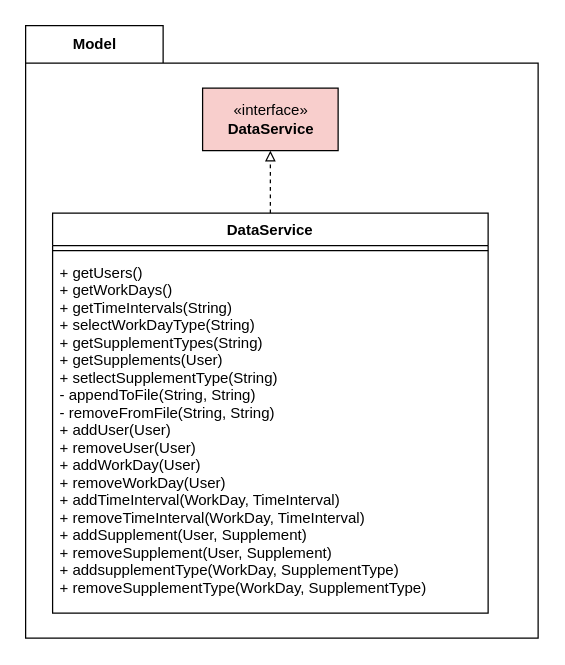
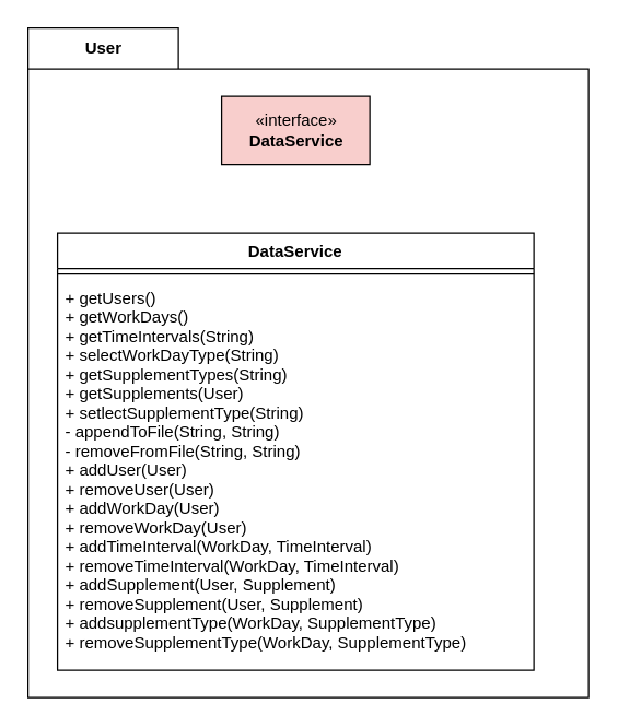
  <mxCell id="0" />
  <mxCell id="1" parent="0" />
- <mxCell id="2" value="Model" style="shape=folder;fontStyle=1;tabWidth=110;tabHeight=30;tabPosition=left;html=1;boundedLbl=1;labelInHeader=1;container=1;collapsible=0;" parent="1" vertex="1"><mxGeometry x="20" y="20" width="410" height="490" as="geometry" /></mxCell>
+ <mxCell id="2" value="User" style="shape=folder;fontStyle=1;tabWidth=110;tabHeight=30;tabPosition=left;html=1;boundedLbl=1;labelInHeader=1;container=1;collapsible=0;" parent="1" vertex="1"><mxGeometry x="20" y="20" width="410" height="490" as="geometry" /></mxCell>
  <mxCell id="3" value="" style="html=1;strokeColor=none;resizeWidth=1;resizeHeight=1;fillColor=none;part=1;connectable=0;allowArrows=0;deletable=0;" parent="2" vertex="1"><mxGeometry width="221.184" height="460" relative="1" as="geometry"><mxPoint y="30" as="offset" /></mxGeometry></mxCell>
- <mxCell id="4" style="edgeStyle=none;html=1;exitX=0.5;exitY=0;exitDx=0;exitDy=0;entryX=0.5;entryY=1;entryDx=0;entryDy=0;endArrow=block;endFill=0;dashed=1;" edge="1" parent="2" source="5" target="8"><mxGeometry relative="1" as="geometry" /></mxCell>
  <mxCell id="5" value="DataService" style="swimlane;fontStyle=1;align=center;verticalAlign=top;childLayout=stackLayout;horizontal=1;startSize=26;horizontalStack=0;resizeParent=1;resizeParentMax=0;resizeLast=0;collapsible=1;marginBottom=0;" parent="2" vertex="1"><mxGeometry x="21.58" y="150" width="348.42" height="320" as="geometry" /></mxCell>
  <mxCell id="6" value="" style="line;strokeWidth=1;fillColor=none;align=left;verticalAlign=middle;spacingTop=-1;spacingLeft=3;spacingRight=3;rotatable=0;labelPosition=right;points=[];portConstraint=eastwest;strokeColor=inherit;" parent="5" vertex="1"><mxGeometry y="26" width="348.42" height="8" as="geometry" /></mxCell>
  <mxCell id="7" value="+ getUsers()&#10;+ getWorkDays()&#10;+ getTimeIntervals(String)&#10;+ selectWorkDayType(String)&#10;+ getSupplementTypes(String)&#10;+ getSupplements(User)&#10;+ setlectSupplementType(String)&#10;- appendToFile(String, String)&#10;- removeFromFile(String, String)&#10;+ addUser(User)&#10;+ removeUser(User)&#10;+ addWorkDay(User)&#10;+ removeWorkDay(User)&#10;+ addTimeInterval(WorkDay, TimeInterval)&#10;+ removeTimeInterval(WorkDay, TimeInterval)&#10;+ addSupplement(User, Supplement)&#10;+ removeSupplement(User, Supplement)&#10;+ addsupplementType(WorkDay, SupplementType)&#10;+ removeSupplementType(WorkDay, SupplementType)" style="text;strokeColor=none;fillColor=none;align=left;verticalAlign=top;spacingLeft=4;spacingRight=4;overflow=hidden;rotatable=0;points=[[0,0.5],[1,0.5]];portConstraint=eastwest;" parent="5" vertex="1"><mxGeometry y="34" width="348.42" height="286" as="geometry" /></mxCell>
  <mxCell id="8" value="«interface»&lt;br&gt;&lt;b&gt;DataService&lt;/b&gt;" style="html=1;fillColor=#f8cecc;" parent="2" vertex="1"><mxGeometry x="141.58" y="50" width="108.42" height="50" as="geometry" /></mxCell>
